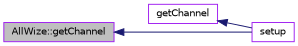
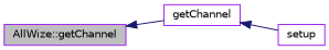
  digraph {
    rankdir=LR
    node [color=purple fillcolor=white fontname=Helvetica fontsize=10 shape=record style=filled]
    edge [color=midnightblue dir=back fontname=Helvetica fontsize=10 labelfontname=Helvetica labelfontsize=10 style=solid]
    n1 [fillcolor=grey75 fontcolor=black height=0.2 label="AllWize::getChannel" width=0.4]
    n2 [height=0.2 label=getChannel width=0.4]
    n3 [height=0.2 label=setup width=0.4]
-   n1 -> n3
+   n1 -> n2
    n2 -> n3
  }
